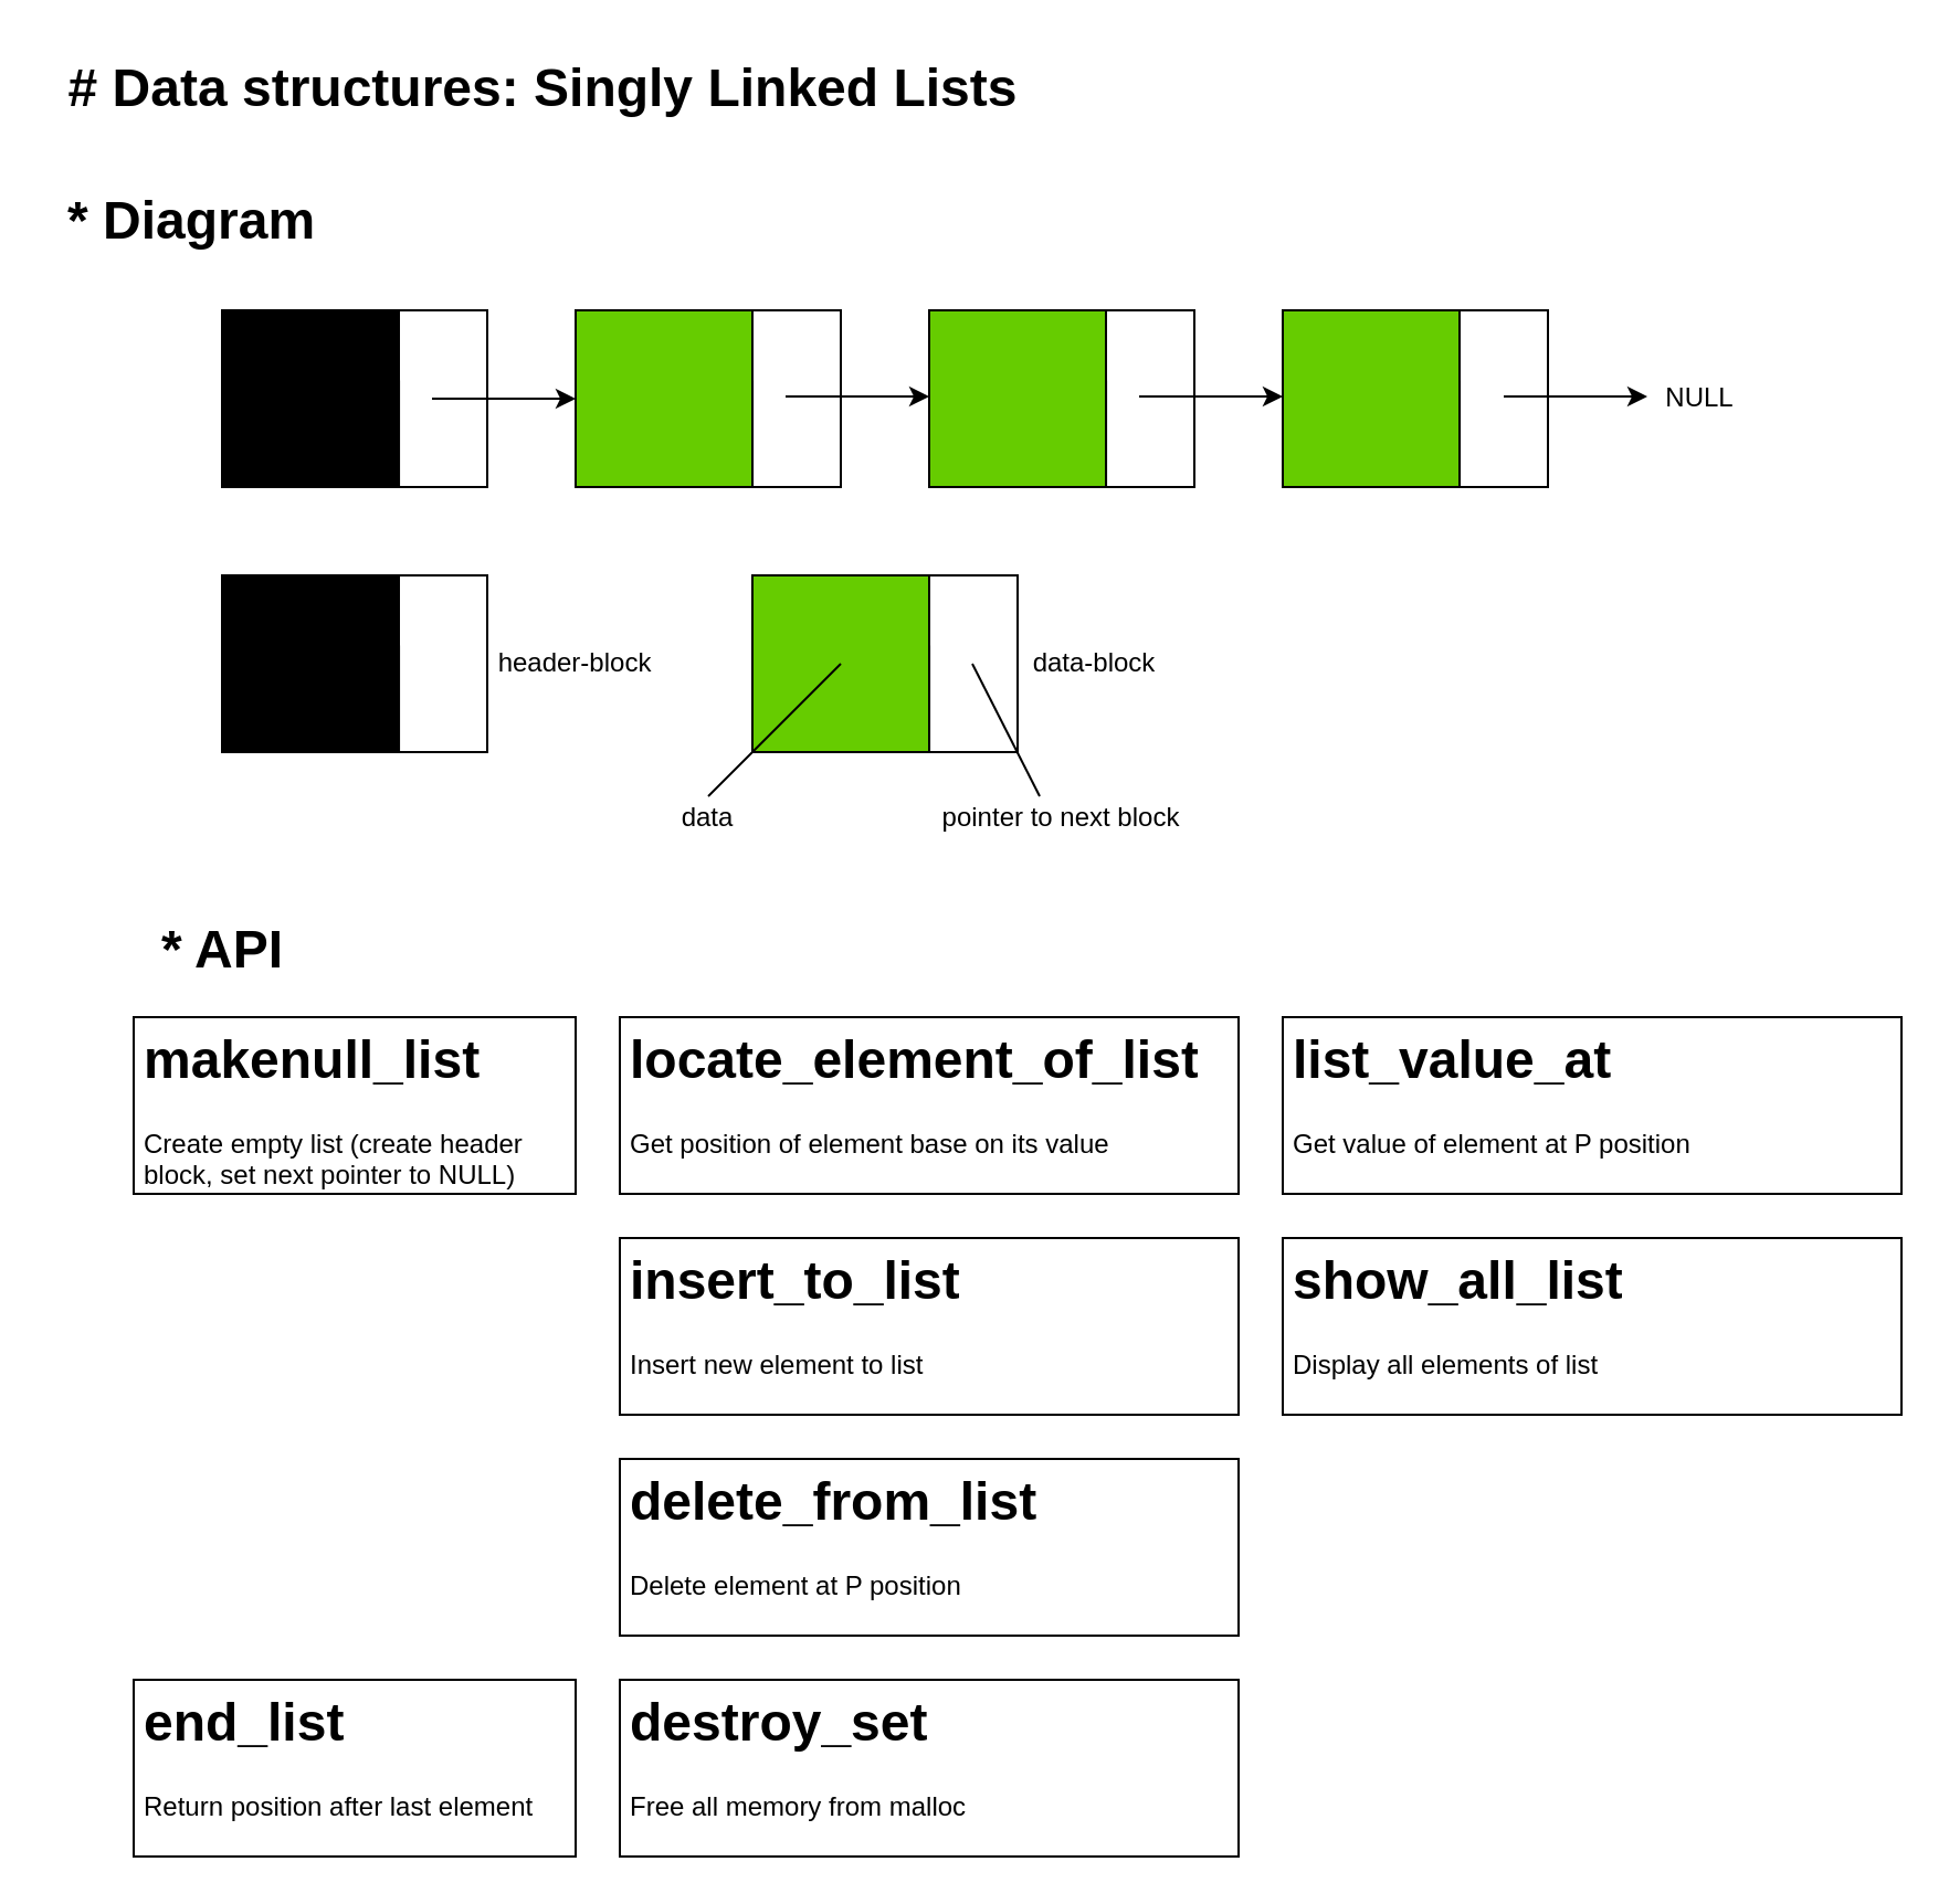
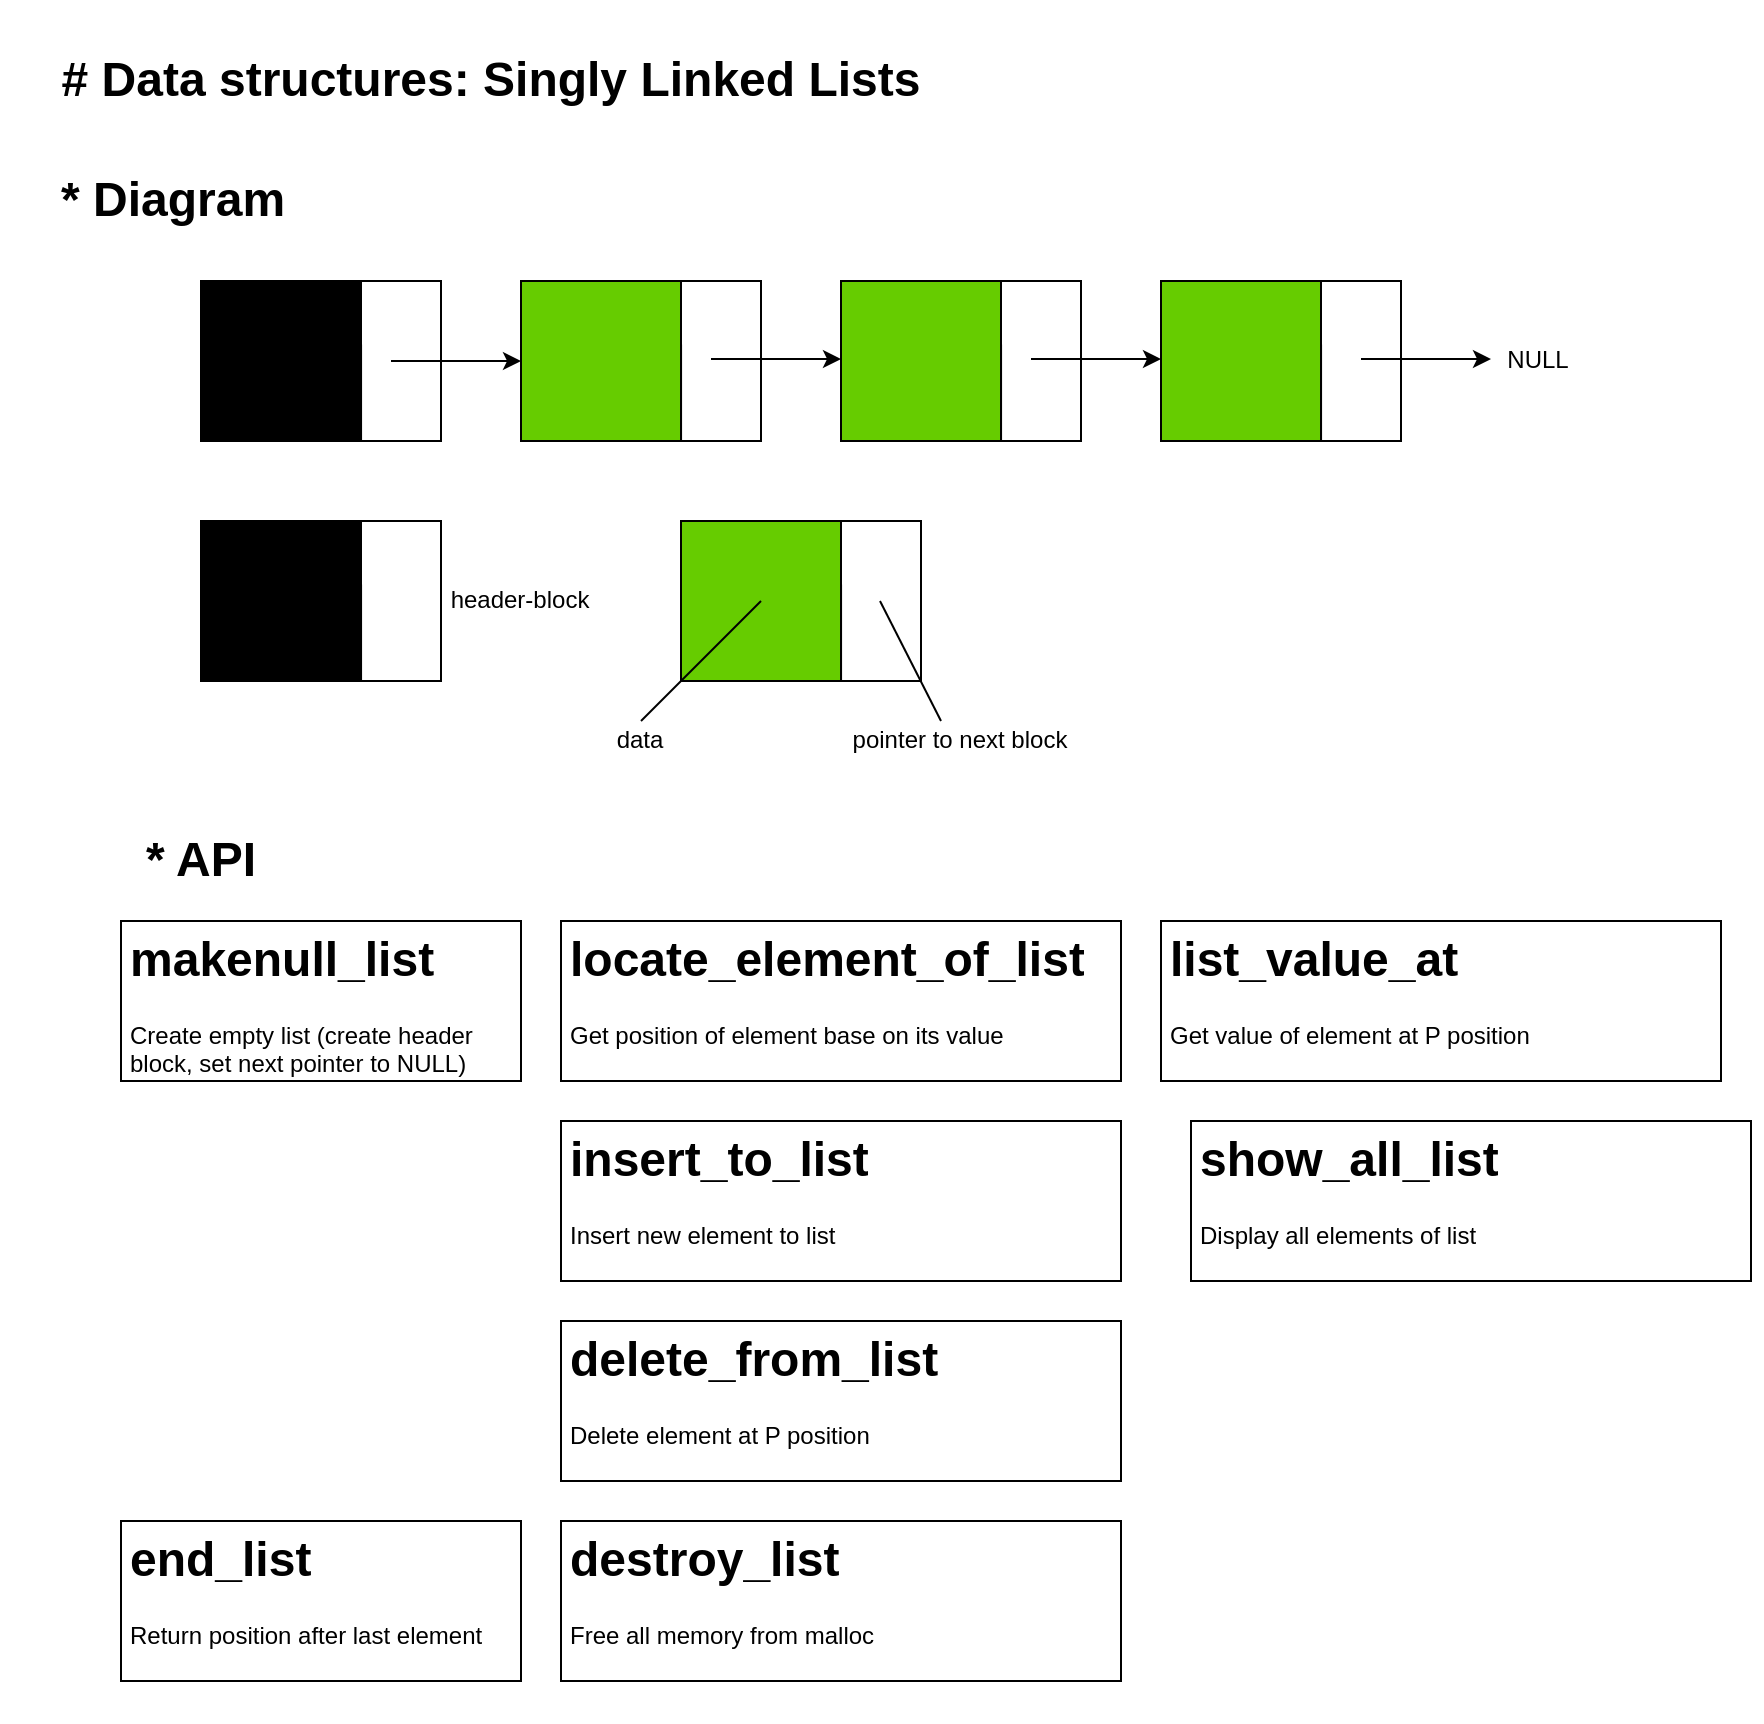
  <mxCell id="0" />
  <mxCell id="1" parent="0" />
  <mxCell id="2" value="# Data structures: Singly Linked Lists" style="text;strokeColor=none;fillColor=none;html=1;fontSize=24;fontStyle=1;verticalAlign=middle;align=center;" parent="1" vertex="1"><mxGeometry width="450" height="40" as="geometry" x="20" y="20" /></mxCell>
  <mxCell id="3" value="" style="rounded=0;whiteSpace=wrap;html=1;fillColor=none;" parent="1" vertex="1"><mxGeometry x="100" y="140" width="120" height="80" as="geometry" /></mxCell>
  <mxCell id="4" value="" style="endArrow=none;html=1;exitX=0.667;exitY=1;exitDx=0;exitDy=0;exitPerimeter=0;" parent="1" source="3" edge="1"><mxGeometry width="50" height="50" relative="1" as="geometry"><mxPoint x="130" y="190" as="sourcePoint" /><mxPoint x="180" y="140" as="targetPoint" /></mxGeometry></mxCell>
  <mxCell id="5" value="" style="rounded=0;whiteSpace=wrap;html=1;fillColor=none;" parent="1" vertex="1"><mxGeometry x="260" y="140" width="120" height="80" as="geometry" /></mxCell>
  <mxCell id="6" value="" style="endArrow=none;html=1;exitX=0.667;exitY=1;exitDx=0;exitDy=0;exitPerimeter=0;" parent="1" source="5" edge="1"><mxGeometry width="50" height="50" relative="1" as="geometry"><mxPoint x="290" y="190" as="sourcePoint" /><mxPoint x="340" y="140" as="targetPoint" /></mxGeometry></mxCell>
  <mxCell id="7" value="" style="rounded=0;whiteSpace=wrap;html=1;fillColor=none;" parent="1" vertex="1"><mxGeometry x="420" y="140" width="120" height="80" as="geometry" /></mxCell>
  <mxCell id="8" value="" style="endArrow=none;html=1;exitX=0.667;exitY=1;exitDx=0;exitDy=0;exitPerimeter=0;" parent="1" source="7" edge="1"><mxGeometry width="50" height="50" relative="1" as="geometry"><mxPoint x="450" y="190" as="sourcePoint" /><mxPoint x="500" y="140" as="targetPoint" /></mxGeometry></mxCell>
  <mxCell id="9" value="" style="rounded=0;whiteSpace=wrap;html=1;fillColor=none;" parent="1" vertex="1"><mxGeometry x="580" y="140" width="120" height="80" as="geometry" /></mxCell>
  <mxCell id="10" value="" style="endArrow=none;html=1;exitX=0.667;exitY=1;exitDx=0;exitDy=0;exitPerimeter=0;" parent="1" source="9" edge="1"><mxGeometry width="50" height="50" relative="1" as="geometry"><mxPoint x="610" y="190" as="sourcePoint" /><mxPoint x="660" y="140" as="targetPoint" /></mxGeometry></mxCell>
  <mxCell id="11" value="" style="rounded=0;whiteSpace=wrap;html=1;fillColor=#000000;" parent="1" vertex="1"><mxGeometry x="100" y="140" width="80" height="80" as="geometry" /></mxCell>
  <mxCell id="12" value="" style="endArrow=classic;html=1;entryX=0;entryY=0.5;entryDx=0;entryDy=0;" parent="1" target="5" edge="1"><mxGeometry width="50" height="50" relative="1" as="geometry"><mxPoint x="195" y="180" as="sourcePoint" /><mxPoint x="245" y="130" as="targetPoint" /></mxGeometry></mxCell>
  <mxCell id="13" value="" style="rounded=0;whiteSpace=wrap;html=1;fillColor=#66CC00;" parent="1" vertex="1"><mxGeometry x="260" y="140" width="80" height="80" as="geometry" /></mxCell>
  <mxCell id="14" value="" style="rounded=0;whiteSpace=wrap;html=1;fillColor=#66CC00;" parent="1" vertex="1"><mxGeometry x="420" y="140" width="80" height="80" as="geometry" /></mxCell>
  <mxCell id="15" value="" style="rounded=0;whiteSpace=wrap;html=1;fillColor=#66CC00;" parent="1" vertex="1"><mxGeometry x="580" y="140" width="80" height="80" as="geometry" /></mxCell>
  <mxCell id="16" value="" style="endArrow=classic;html=1;entryX=0;entryY=0.5;entryDx=0;entryDy=0;" parent="1" edge="1"><mxGeometry width="50" height="50" relative="1" as="geometry"><mxPoint x="355" y="179" as="sourcePoint" /><mxPoint x="420" y="179" as="targetPoint" /></mxGeometry></mxCell>
  <mxCell id="17" value="" style="endArrow=classic;html=1;entryX=0;entryY=0.5;entryDx=0;entryDy=0;" parent="1" edge="1"><mxGeometry width="50" height="50" relative="1" as="geometry"><mxPoint x="515" y="179" as="sourcePoint" /><mxPoint x="580" y="179" as="targetPoint" /></mxGeometry></mxCell>
  <mxCell id="18" value="" style="endArrow=classic;html=1;entryX=0;entryY=0.5;entryDx=0;entryDy=0;" parent="1" edge="1"><mxGeometry width="50" height="50" relative="1" as="geometry"><mxPoint x="680" y="179" as="sourcePoint" /><mxPoint x="745" y="179" as="targetPoint" /></mxGeometry></mxCell>
  <mxCell id="19" value="header-block" style="text;html=1;strokeColor=none;fillColor=none;align=center;verticalAlign=middle;whiteSpace=wrap;rounded=0;" parent="1" vertex="1"><mxGeometry x="220" y="290" width="80" height="20" as="geometry" /></mxCell>
  <mxCell id="20" value="NULL" style="text;html=1;strokeColor=none;fillColor=none;align=center;verticalAlign=middle;whiteSpace=wrap;rounded=0;" parent="1" vertex="1"><mxGeometry x="749" y="170" width="40" height="20" as="geometry" /></mxCell>
  <mxCell id="21" value="" style="rounded=0;whiteSpace=wrap;html=1;fillColor=none;" parent="1" vertex="1"><mxGeometry x="340" y="260" width="120" height="80" as="geometry" /></mxCell>
  <mxCell id="22" value="" style="endArrow=none;html=1;exitX=0.667;exitY=1;exitDx=0;exitDy=0;exitPerimeter=0;" parent="1" source="21" edge="1"><mxGeometry width="50" height="50" relative="1" as="geometry"><mxPoint x="370" y="310" as="sourcePoint" /><mxPoint x="420" y="260" as="targetPoint" /></mxGeometry></mxCell>
  <mxCell id="23" value="" style="rounded=0;whiteSpace=wrap;html=1;fillColor=#66CC00;" parent="1" vertex="1"><mxGeometry x="340" y="260" width="80" height="80" as="geometry" /></mxCell>
  <mxCell id="24" value="* Diagram" style="text;strokeColor=none;fillColor=none;html=1;fontSize=24;fontStyle=1;verticalAlign=middle;align=center;" parent="1" vertex="1"><mxGeometry x="21" y="80" width="129" height="40" as="geometry" /></mxCell>
  <mxCell id="25" value="" style="rounded=0;whiteSpace=wrap;html=1;fillColor=none;" parent="1" vertex="1"><mxGeometry x="100" y="260" width="120" height="80" as="geometry" /></mxCell>
  <mxCell id="26" value="" style="endArrow=none;html=1;exitX=0.667;exitY=1;exitDx=0;exitDy=0;exitPerimeter=0;" parent="1" source="25" edge="1"><mxGeometry width="50" height="50" relative="1" as="geometry"><mxPoint x="130" y="310" as="sourcePoint" /><mxPoint x="180" y="260" as="targetPoint" /></mxGeometry></mxCell>
  <mxCell id="27" value="" style="rounded=0;whiteSpace=wrap;html=1;fillColor=#000000;" parent="1" vertex="1"><mxGeometry x="100" y="260" width="80" height="80" as="geometry" /></mxCell>
- <mxCell id="28" value="data-block" style="text;html=1;strokeColor=none;fillColor=none;align=center;verticalAlign=middle;whiteSpace=wrap;rounded=0;" parent="1" vertex="1"><mxGeometry x="460" y="290" width="70" height="20" as="geometry" /></mxCell>
  <mxCell id="29" value="" style="endArrow=none;html=1;" parent="1" edge="1"><mxGeometry width="50" height="50" relative="1" as="geometry"><mxPoint x="320" y="360" as="sourcePoint" /><mxPoint x="380" y="300" as="targetPoint" /></mxGeometry></mxCell>
  <mxCell id="30" value="data" style="text;html=1;strokeColor=none;fillColor=none;align=center;verticalAlign=middle;whiteSpace=wrap;rounded=0;" parent="1" vertex="1"><mxGeometry x="300" y="360" width="40" height="20" as="geometry" /></mxCell>
  <mxCell id="31" value="" style="endArrow=none;html=1;" parent="1" edge="1"><mxGeometry width="50" height="50" relative="1" as="geometry"><mxPoint x="470" y="360" as="sourcePoint" /><mxPoint x="439.5" y="300" as="targetPoint" /></mxGeometry></mxCell>
  <mxCell id="32" value="pointer to next block" style="text;html=1;strokeColor=none;fillColor=none;align=center;verticalAlign=middle;whiteSpace=wrap;rounded=0;" parent="1" vertex="1"><mxGeometry x="420" y="360" width="120" height="20" as="geometry" /></mxCell>
  <mxCell id="33" value="* API" style="text;strokeColor=none;fillColor=none;html=1;fontSize=24;fontStyle=1;verticalAlign=middle;align=center;" parent="1" vertex="1"><mxGeometry x="65" y="410" width="70" height="40" as="geometry" /></mxCell>
  <mxCell id="34" value="&lt;h1&gt;makenull_list&lt;/h1&gt;&lt;p&gt;Create empty list (create header block, set next pointer to NULL)&lt;/p&gt;" style="text;html=1;strokeColor=#000000;fillColor=none;spacing=5;spacingTop=-20;whiteSpace=wrap;overflow=hidden;rounded=0;" parent="1" vertex="1"><mxGeometry x="60" y="460" width="200" height="80" as="geometry" /></mxCell>
  <mxCell id="35" value="&lt;h1&gt;end_list&lt;/h1&gt;&lt;p&gt;Return position after last element&lt;/p&gt;" style="text;html=1;strokeColor=#000000;fillColor=none;spacing=5;spacingTop=-20;whiteSpace=wrap;overflow=hidden;rounded=0;" parent="1" vertex="1"><mxGeometry x="60" y="760" width="200" height="80" as="geometry" /></mxCell>
  <mxCell id="36" value="&lt;h1&gt;locate_element_of_list&lt;/h1&gt;&lt;p&gt;Get position of element base on its value&lt;/p&gt;" style="text;html=1;strokeColor=#000000;fillColor=none;spacing=5;spacingTop=-20;whiteSpace=wrap;overflow=hidden;rounded=0;" parent="1" vertex="1"><mxGeometry x="280" y="460" width="280" height="80" as="geometry" /></mxCell>
  <mxCell id="37" value="&lt;h1&gt;insert_to_list&lt;/h1&gt;&lt;p&gt;Insert new element to list&lt;/p&gt;" style="text;html=1;strokeColor=#000000;fillColor=none;spacing=5;spacingTop=-20;whiteSpace=wrap;overflow=hidden;rounded=0;" parent="1" vertex="1"><mxGeometry x="280" y="560" width="280" height="80" as="geometry" /></mxCell>
  <mxCell id="38" value="&lt;h1&gt;delete_from_list&lt;/h1&gt;&lt;p&gt;Delete element at P position&lt;/p&gt;" style="text;html=1;strokeColor=#000000;fillColor=none;spacing=5;spacingTop=-20;whiteSpace=wrap;overflow=hidden;rounded=0;" parent="1" vertex="1"><mxGeometry x="280" y="660" width="280" height="80" as="geometry" /></mxCell>
- <mxCell id="39" value="&lt;h1&gt;destroy_set&lt;/h1&gt;&lt;p&gt;Free all memory from malloc&lt;/p&gt;" style="text;html=1;strokeColor=#000000;fillColor=none;spacing=5;spacingTop=-20;whiteSpace=wrap;overflow=hidden;rounded=0;" parent="1" vertex="1"><mxGeometry x="280" y="760" width="280" height="80" as="geometry" /></mxCell>
+ <mxCell id="39" value="&lt;h1&gt;destroy_list&lt;/h1&gt;&lt;p&gt;Free all memory from malloc&lt;/p&gt;" style="text;html=1;strokeColor=#000000;fillColor=none;spacing=5;spacingTop=-20;whiteSpace=wrap;overflow=hidden;rounded=0;" parent="1" vertex="1"><mxGeometry x="280" y="760" width="280" height="80" as="geometry" /></mxCell>
  <mxCell id="40" value="&lt;h1&gt;list_value_at&lt;/h1&gt;&lt;p&gt;Get value of element at P position&lt;/p&gt;" style="text;html=1;strokeColor=#000000;fillColor=none;spacing=5;spacingTop=-20;whiteSpace=wrap;overflow=hidden;rounded=0;" parent="1" vertex="1"><mxGeometry x="580" y="460" width="280" height="80" as="geometry" /></mxCell>
- <mxCell id="41" value="&lt;h1&gt;show_all_list&lt;/h1&gt;&lt;p&gt;Display all elements of list&lt;/p&gt;" style="text;html=1;strokeColor=#000000;fillColor=none;spacing=5;spacingTop=-20;whiteSpace=wrap;overflow=hidden;rounded=0;" parent="1" vertex="1"><mxGeometry x="580" y="560" width="280" height="80" as="geometry" /></mxCell>
+ <mxCell id="41" value="&lt;h1&gt;show_all_list&lt;/h1&gt;&lt;p&gt;Display all elements of list&lt;/p&gt;" style="text;html=1;strokeColor=#000000;fillColor=none;spacing=5;spacingTop=-20;whiteSpace=wrap;overflow=hidden;rounded=0;" parent="1" vertex="1"><mxGeometry x="595" y="560" width="280" height="80" as="geometry" /></mxCell>
